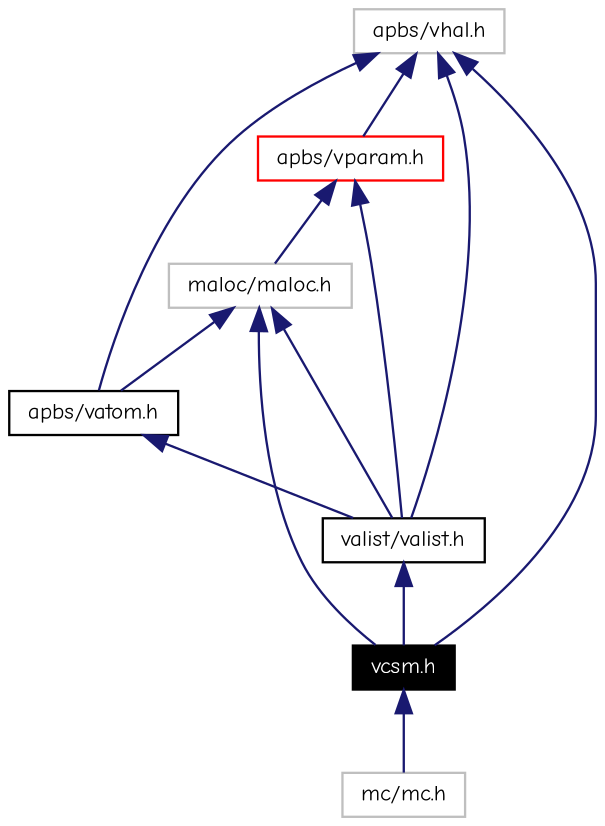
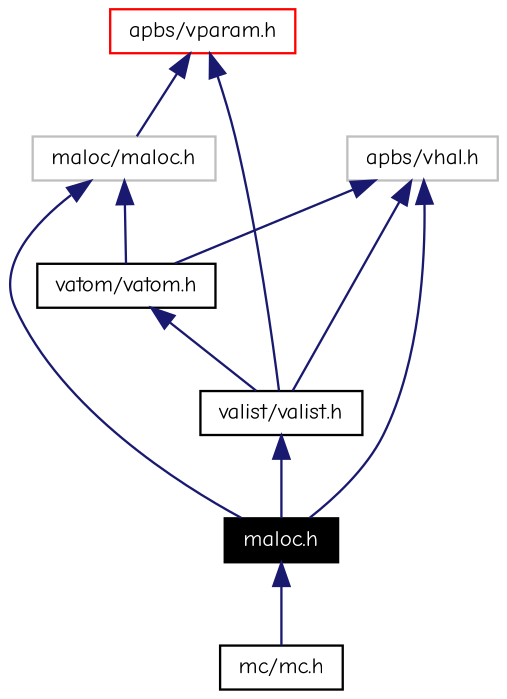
  digraph {
    fontname="Comic Neue"
    node [color=black fontname="Comic Neue" fontsize=10 shape=box]
    edge [color=midnightblue dir=back fontname="Comic Neue" fontsize=10 style=solid]
-   n1 [fontcolor=white height=0.2 label="vcsm.h" style=filled width=0.4]
-   n2 [color=grey75 height=0.2 label="mc/mc.h" width=0.4]
+   n1 [fontcolor=white height=0.2 label="maloc.h" style=filled width=0.4]
+   n2 [height=0.2 label="mc/mc.h" width=0.4]
    n3 [color=grey75 height=0.2 label="maloc/maloc.h" width=0.4]
    n4 [height=0.2 label="valist/valist.h" width=0.4]
-   n5 [height=0.2 label="apbs/vatom.h" width=0.4]
+   n5 [height=0.2 label="vatom/vatom.h" width=0.4]
    n6 [color=red height=0.2 label="apbs/vparam.h" width=0.4]
    n7 [color=grey75 height=0.2 label="apbs/vhal.h" width=0.4]
    n1 -> n2
    n3 -> n1
-   n3 -> n4
    n3 -> n5
    n4 -> n1
    n5 -> n4
    n6 -> n3
    n6 -> n4
    n7 -> n1
    n7 -> n4
    n7 -> n5
-   n7 -> n6
  }
